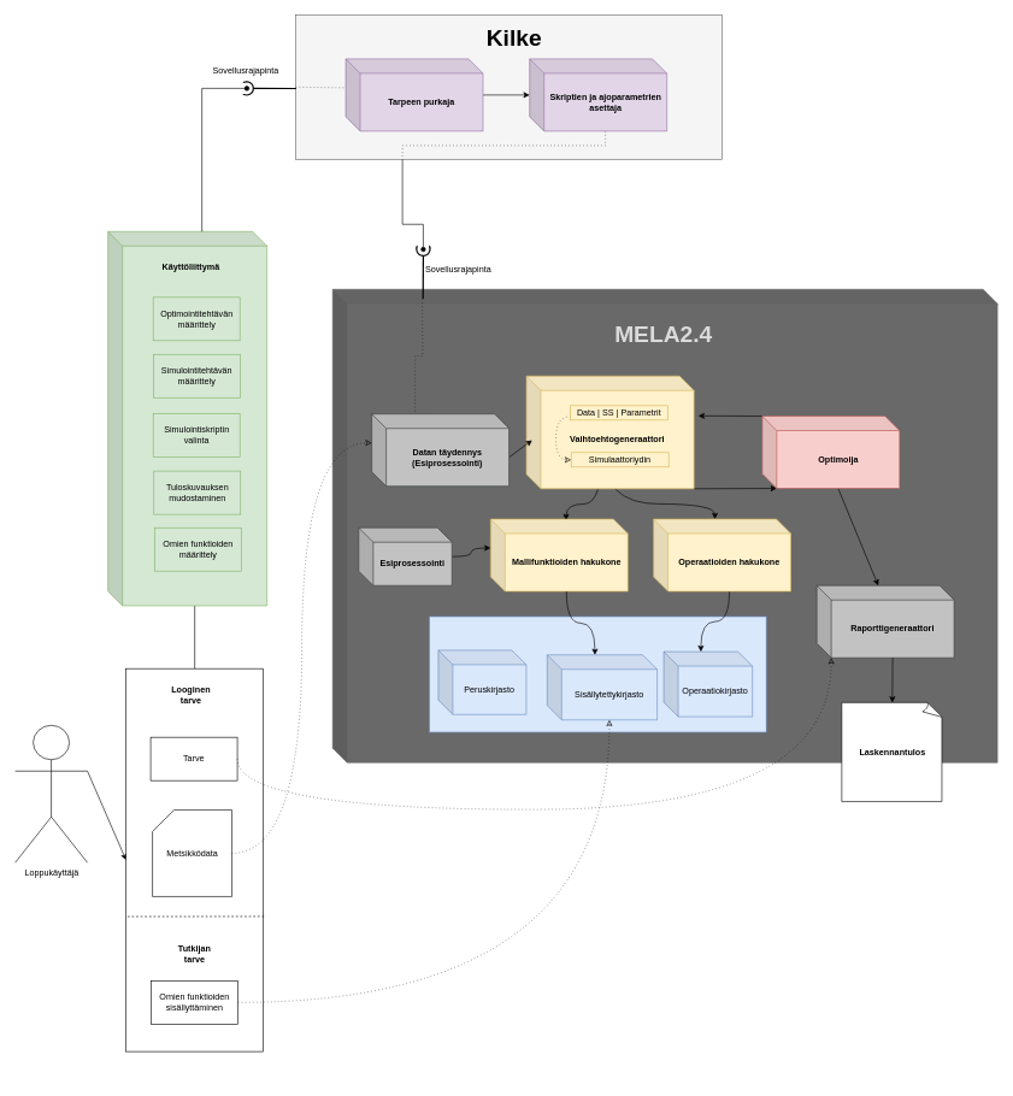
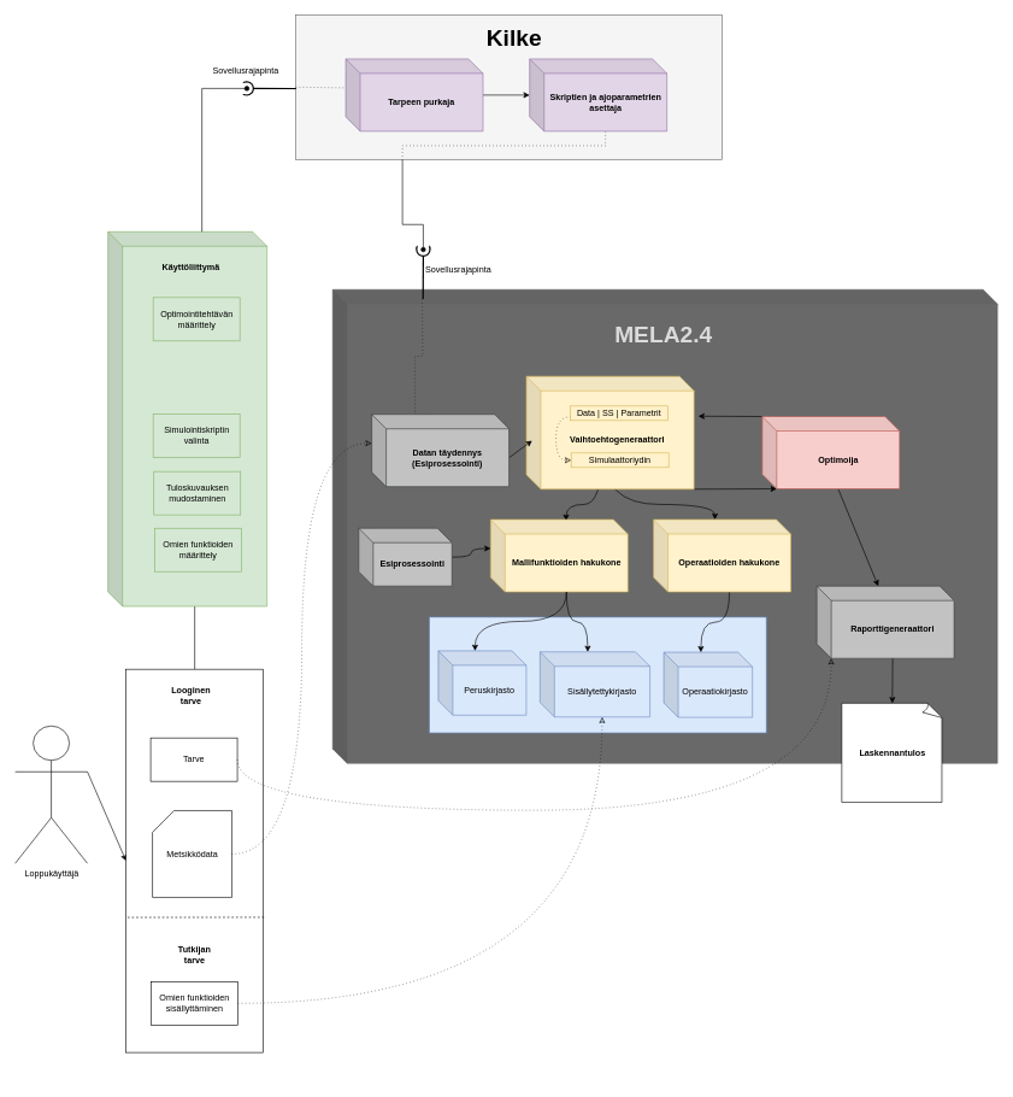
  <mxCell id="0" />
  <mxCell id="1" parent="0" />
  <mxCell id="2" value="" style="rounded=0;whiteSpace=wrap;html=1;fillColor=#f5f5f5;strokeColor=#666666;fontColor=#333333;" vertex="1" parent="1"><mxGeometry x="409" y="20" width="590" height="200" as="geometry" /></mxCell>
  <mxCell id="3" value="Käytön aloitus" style="edgeStyle=none;rounded=0;orthogonalLoop=1;jettySize=auto;html=1;exitX=0.5;exitY=0;exitDx=0;exitDy=0;entryX=0;entryY=0;entryDx=120;entryDy=348;entryPerimeter=0;fontSize=12;fontColor=#000000;" edge="1" parent="1" source="20" target="31"><mxGeometry x="0.035" relative="1" as="geometry"><mxPoint as="offset" /></mxGeometry></mxCell>
  <mxCell id="4" style="edgeStyle=none;rounded=0;orthogonalLoop=1;jettySize=auto;html=1;exitX=1;exitY=0.333;exitDx=0;exitDy=0;exitPerimeter=0;fontSize=12;fontColor=#000000;entryX=0;entryY=0.5;entryDx=0;entryDy=0;" edge="1" parent="1" source="5" target="20"><mxGeometry relative="1" as="geometry" /></mxCell>
  <mxCell id="5" value="Loppukäyttäjä" style="shape=umlActor;verticalLabelPosition=bottom;labelBackgroundColor=#ffffff;verticalAlign=top;html=1;outlineConnect=0;fontSize=12;" vertex="1" parent="1"><mxGeometry x="20.5" y="1003.5" width="100" height="190" as="geometry" /></mxCell>
  <mxCell id="6" value="" style="shape=cube;whiteSpace=wrap;html=1;boundedLbl=1;backgroundOutline=1;darkOpacity=0.05;darkOpacity2=0.1;fontSize=12;fillColor=#696969;strokeColor=#666666;fontColor=#333333;" vertex="1" parent="1"><mxGeometry x="460" y="400" width="920" height="655" as="geometry" /></mxCell>
  <mxCell id="7" value="MELA2.4" style="text;html=1;strokeColor=none;fillColor=none;align=center;verticalAlign=middle;whiteSpace=wrap;rounded=0;fontSize=32;fontColor=#DBDBDB;fontStyle=1" vertex="1" parent="1"><mxGeometry x="838" y="437.5" width="160" height="50" as="geometry" /></mxCell>
  <mxCell id="8" value="Raporttigeneraattori" style="shape=cube;whiteSpace=wrap;html=1;boundedLbl=1;backgroundOutline=1;darkOpacity=0.05;darkOpacity2=0.1;fontSize=12;fillColor=#C2C2C2;strokeColor=#36393d;fontStyle=1" vertex="1" parent="1"><mxGeometry x="1130" y="810" width="190" height="100" as="geometry" /></mxCell>
  <mxCell id="9" style="edgeStyle=none;rounded=0;orthogonalLoop=1;jettySize=auto;html=1;exitX=1;exitY=1;exitDx=0;exitDy=0;exitPerimeter=0;entryX=0;entryY=0;entryDx=20;entryDy=100;entryPerimeter=0;fontSize=12;fontColor=#000000;" edge="1" parent="1" source="12" target="16"><mxGeometry relative="1" as="geometry" /></mxCell>
  <mxCell id="10" style="edgeStyle=orthogonalEdgeStyle;rounded=0;orthogonalLoop=1;jettySize=auto;html=1;exitX=0;exitY=0;exitDx=105;exitDy=100;exitPerimeter=0;entryX=0.55;entryY=0.015;entryDx=0;entryDy=0;entryPerimeter=0;strokeColor=#000000;curved=1;" edge="1" parent="1" source="12" target="13"><mxGeometry relative="1" as="geometry" /></mxCell>
  <mxCell id="11" style="edgeStyle=orthogonalEdgeStyle;rounded=0;orthogonalLoop=1;jettySize=auto;html=1;exitX=0;exitY=0;exitDx=105;exitDy=100;exitPerimeter=0;entryX=0;entryY=0;entryDx=85;entryDy=0;entryPerimeter=0;curved=1;" edge="1" parent="1" source="12" target="61"><mxGeometry relative="1" as="geometry" /></mxCell>
  <mxCell id="12" value="&lt;div&gt;Vaihtoehtogeneraattori&lt;br&gt;&lt;/div&gt;" style="shape=cube;whiteSpace=wrap;html=1;boundedLbl=1;backgroundOutline=1;darkOpacity=0.05;darkOpacity2=0.1;fontSize=12;fillColor=#fff2cc;strokeColor=#d6b656;fontStyle=1" vertex="1" parent="1"><mxGeometry x="728" y="520" width="232" height="156" as="geometry" /></mxCell>
  <mxCell id="13" value="Mallifunktioiden hakukone" style="shape=cube;whiteSpace=wrap;html=1;boundedLbl=1;backgroundOutline=1;darkOpacity=0.05;darkOpacity2=0.1;fontSize=12;fillColor=#fff2cc;strokeColor=#d6b656;fontStyle=1" vertex="1" parent="1"><mxGeometry x="678.5" y="718" width="190" height="100" as="geometry" /></mxCell>
  <mxCell id="14" style="edgeStyle=none;rounded=0;orthogonalLoop=1;jettySize=auto;html=1;exitX=0;exitY=0;exitDx=0;exitDy=0;exitPerimeter=0;entryX=1.026;entryY=0.353;entryDx=0;entryDy=0;entryPerimeter=0;fontSize=12;fontColor=#000000;" edge="1" parent="1" source="16" target="12"><mxGeometry relative="1" as="geometry" /></mxCell>
  <mxCell id="15" style="edgeStyle=none;rounded=0;orthogonalLoop=1;jettySize=auto;html=1;exitX=0;exitY=0;exitDx=105;exitDy=100;exitPerimeter=0;entryX=0;entryY=0;entryDx=85;entryDy=0;entryPerimeter=0;fontSize=12;fontColor=#000000;" edge="1" parent="1" source="16" target="8"><mxGeometry relative="1" as="geometry" /></mxCell>
  <mxCell id="16" value="Optimoija" style="shape=cube;whiteSpace=wrap;html=1;boundedLbl=1;backgroundOutline=1;darkOpacity=0.05;darkOpacity2=0.1;fontSize=12;fillColor=#f8cecc;strokeColor=#b85450;fontStyle=1" vertex="1" parent="1"><mxGeometry x="1054.5" y="575.5" width="190" height="100" as="geometry" /></mxCell>
  <mxCell id="17" value="" style="group;fontSize=12;" vertex="1" connectable="0" parent="1"><mxGeometry x="647.5" y="866" width="300" height="160" as="geometry" /></mxCell>
  <mxCell id="18" value="Laskennantulos" style="whiteSpace=wrap;html=1;shape=mxgraph.basic.document;fontSize=12;fontStyle=1" vertex="1" parent="1"><mxGeometry x="1164.5" y="972" width="140" height="137" as="geometry" /></mxCell>
  <mxCell id="19" value="" style="group;fontSize=12;" vertex="1" connectable="0" parent="1"><mxGeometry x="174" y="925" width="190" height="570" as="geometry" /></mxCell>
  <mxCell id="20" value="" style="rounded=0;whiteSpace=wrap;html=1;fillColor=#ffffff;fontSize=12;fontColor=#000000;" vertex="1" parent="19"><mxGeometry width="190" height="530" as="geometry" /></mxCell>
  <mxCell id="21" value="Metsikködata" style="shape=card;whiteSpace=wrap;html=1;fontSize=12;" vertex="1" parent="19"><mxGeometry x="36.5" y="195.5" width="110" height="120" as="geometry" /></mxCell>
  <mxCell id="22" value="Tarve" style="rounded=0;whiteSpace=wrap;html=1;fillColor=#ffffff;fontSize=12;fontColor=#000000;" vertex="1" parent="19"><mxGeometry x="34" y="95" width="120" height="60" as="geometry" /></mxCell>
  <mxCell id="23" value="Looginen tarve" style="text;html=1;strokeColor=none;fillColor=none;align=center;verticalAlign=middle;whiteSpace=wrap;rounded=0;fontSize=12;fontColor=#000000;fontStyle=1" vertex="1" parent="19"><mxGeometry x="70" y="27" width="40" height="20" as="geometry" /></mxCell>
  <mxCell id="24" value="" style="endArrow=none;dashed=1;html=1;entryX=-0.005;entryY=0.623;entryDx=0;entryDy=0;entryPerimeter=0;" edge="1" parent="19"><mxGeometry width="50" height="50" relative="1" as="geometry"><mxPoint x="191" y="343" as="sourcePoint" /><mxPoint x="-0.95" y="343.19" as="targetPoint" /></mxGeometry></mxCell>
  <mxCell id="25" value="Omien funktioiden sisällyttäminen" style="rounded=0;whiteSpace=wrap;html=1;fillColor=#ffffff;fontSize=12;fontColor=#000000;" vertex="1" parent="19"><mxGeometry x="35" y="432" width="120" height="60" as="geometry" /></mxCell>
  <mxCell id="26" value="Tutkijan tarve" style="text;html=1;strokeColor=none;fillColor=none;align=center;verticalAlign=middle;whiteSpace=wrap;rounded=0;fontSize=12;fontColor=#000000;fontStyle=1" vertex="1" parent="19"><mxGeometry x="75" y="385" width="40" height="20" as="geometry" /></mxCell>
  <mxCell id="27" style="edgeStyle=none;rounded=0;orthogonalLoop=1;jettySize=auto;html=1;exitX=0;exitY=0;exitDx=105;exitDy=100;exitPerimeter=0;entryX=0.5;entryY=0;entryDx=0;entryDy=0;entryPerimeter=0;fontSize=12;fontColor=#000000;" edge="1" parent="1" source="8" target="18"><mxGeometry relative="1" as="geometry" /></mxCell>
  <mxCell id="28" style="edgeStyle=none;rounded=0;orthogonalLoop=1;jettySize=auto;html=1;exitX=0;exitY=0;exitDx=190;exitDy=60;exitPerimeter=0;entryX=0.034;entryY=0.57;entryDx=0;entryDy=0;entryPerimeter=0;strokeColor=#000000;" edge="1" parent="1" source="30" target="12"><mxGeometry relative="1" as="geometry" /></mxCell>
  <mxCell id="29" style="edgeStyle=orthogonalEdgeStyle;rounded=0;orthogonalLoop=1;jettySize=auto;html=1;exitX=0;exitY=0;exitDx=85;exitDy=0;exitPerimeter=0;dashed=1;dashPattern=1 4;endArrow=none;endFill=0;fontSize=32;" edge="1" parent="1"><mxGeometry relative="1" as="geometry"><mxPoint x="584" y="410" as="targetPoint" /><mxPoint x="594" y="573" as="sourcePoint" /></mxGeometry></mxCell>
  <mxCell id="30" value="&lt;div style=&quot;font-size: 12px;&quot;&gt;Datan täydennys&lt;/div&gt;&lt;div style=&quot;font-size: 12px;&quot;&gt;(Esiprosessointi)&lt;br style=&quot;font-size: 12px;&quot;&gt;&lt;/div&gt;" style="shape=cube;whiteSpace=wrap;html=1;boundedLbl=1;backgroundOutline=1;darkOpacity=0.05;darkOpacity2=0.1;fontSize=12;fillColor=#C2C2C2;strokeColor=#36393d;fontStyle=1" vertex="1" parent="1"><mxGeometry x="514" y="572.5" width="190" height="100" as="geometry" /></mxCell>
  <mxCell id="31" value="" style="shape=cube;whiteSpace=wrap;html=1;boundedLbl=1;backgroundOutline=1;darkOpacity=0.05;darkOpacity2=0.1;fontSize=12;fillColor=#d5e8d4;strokeColor=#82b366;" vertex="1" parent="1"><mxGeometry x="149" y="320" width="220" height="518" as="geometry" /></mxCell>
  <mxCell id="32" value="Käyttöliittymä" style="text;html=1;strokeColor=none;fillColor=none;align=center;verticalAlign=middle;whiteSpace=wrap;rounded=0;fontSize=12;fontColor=#000000;fontStyle=1" vertex="1" parent="1"><mxGeometry x="234" y="358.5" width="60" height="20" as="geometry" /></mxCell>
  <mxCell id="33" value="Omien funktioiden määrittely" style="rounded=0;whiteSpace=wrap;html=1;fontSize=12;fillColor=#d5e8d4;strokeColor=#82b366;" vertex="1" parent="1"><mxGeometry x="213.5" y="730" width="120" height="60" as="geometry" /></mxCell>
  <mxCell id="34" value="&lt;div&gt;Simulointiskriptin valinta&lt;/div&gt;" style="rounded=0;whiteSpace=wrap;html=1;fontSize=12;fillColor=#d5e8d4;strokeColor=#82b366;" vertex="1" parent="1"><mxGeometry x="211.5" y="572" width="120" height="60" as="geometry" /></mxCell>
  <mxCell id="35" value="Tuloskuvauksen mudostaminen" style="rounded=0;whiteSpace=wrap;html=1;fontSize=12;fillColor=#d5e8d4;strokeColor=#82b366;" vertex="1" parent="1"><mxGeometry x="212.5" y="651.5" width="120" height="60" as="geometry" /></mxCell>
  <mxCell id="36" style="edgeStyle=orthogonalEdgeStyle;rounded=0;orthogonalLoop=1;jettySize=auto;html=1;" edge="1" parent="1" source="37" target="39"><mxGeometry relative="1" as="geometry" /></mxCell>
  <mxCell id="37" value="&lt;div&gt;Tarpeen purkaja&lt;/div&gt;" style="shape=cube;whiteSpace=wrap;html=1;boundedLbl=1;backgroundOutline=1;darkOpacity=0.05;darkOpacity2=0.1;fontSize=12;fillColor=#e1d5e7;strokeColor=#9673a6;fontStyle=1" vertex="1" parent="1"><mxGeometry x="478" y="81" width="190" height="100" as="geometry" /></mxCell>
  <mxCell id="38" style="edgeStyle=orthogonalEdgeStyle;rounded=0;orthogonalLoop=1;jettySize=auto;html=1;exitX=0;exitY=0;exitDx=105;exitDy=100;exitPerimeter=0;entryX=0.25;entryY=1;entryDx=0;entryDy=0;dashed=1;dashPattern=1 4;endArrow=none;endFill=0;fontSize=32;" edge="1" parent="1" source="39" target="2"><mxGeometry relative="1" as="geometry" /></mxCell>
  <mxCell id="39" value="Skriptien ja ajoparametrien asettaja" style="shape=cube;whiteSpace=wrap;html=1;boundedLbl=1;backgroundOutline=1;darkOpacity=0.05;darkOpacity2=0.1;fontSize=12;fillColor=#e1d5e7;strokeColor=#9673a6;fontStyle=1" vertex="1" parent="1"><mxGeometry x="732.5" y="81" width="190" height="100" as="geometry" /></mxCell>
  <mxCell id="40" value="Kilke" style="text;html=1;resizable=0;points=[];autosize=1;align=left;verticalAlign=top;spacingTop=-4;fontStyle=1;fontSize=32;" vertex="1" parent="1"><mxGeometry x="671" y="31" width="40" height="20" as="geometry" /></mxCell>
  <mxCell id="41" value="" style="group" vertex="1" connectable="0" parent="1"><mxGeometry x="319.5" y="86.5" width="90" height="44.667" as="geometry" /></mxCell>
  <mxCell id="42" value="" style="ellipse;whiteSpace=wrap;html=1;aspect=fixed;shadow=0;strokeColor=#000000;fillColor=#ffffff;direction=east;rotation=-90;strokeWidth=2;" vertex="1" parent="41"><mxGeometry x="12" y="26" width="18.667" height="18.667" as="geometry" /></mxCell>
  <mxCell id="43" value="" style="ellipse;whiteSpace=wrap;html=1;aspect=fixed;shadow=0;strokeColor=none;fillColor=#ffffff;direction=east;rotation=-90;" vertex="1" parent="41"><mxGeometry x="3" y="26" width="18.667" height="18.667" as="geometry" /></mxCell>
  <mxCell id="44" value="" style="endArrow=none;html=1;entryX=0.5;entryY=1;entryDx=0;entryDy=0;exitX=0;exitY=0;exitDx=0;exitDy=288.5;exitPerimeter=0;strokeWidth=2;" edge="1" parent="41" target="42"><mxGeometry width="50" height="50" relative="1" as="geometry"><mxPoint x="90" y="35.5" as="sourcePoint" /><mxPoint x="97" y="8" as="targetPoint" /></mxGeometry></mxCell>
  <mxCell id="45" value="Sovellusrajapinta" style="text;html=1;strokeColor=none;fillColor=none;align=center;verticalAlign=middle;whiteSpace=wrap;rounded=0;" vertex="1" parent="41"><mxGeometry width="40" height="20" as="geometry" /></mxCell>
  <mxCell id="46" value="" style="group;rotation=90;" vertex="1" connectable="0" parent="1"><mxGeometry x="553" y="346" width="90" height="44.667" as="geometry" /></mxCell>
  <mxCell id="47" value="" style="ellipse;whiteSpace=wrap;html=1;aspect=fixed;shadow=0;strokeColor=#000000;fillColor=#ffffff;direction=east;rotation=0;strokeWidth=2;" vertex="1" parent="46"><mxGeometry x="23" y="-11" width="18.667" height="18.667" as="geometry" /></mxCell>
  <mxCell id="48" value="" style="ellipse;whiteSpace=wrap;html=1;aspect=fixed;shadow=0;strokeColor=none;fillColor=#ffffff;direction=east;rotation=0;" vertex="1" parent="46"><mxGeometry x="23" y="-20" width="18.667" height="18.667" as="geometry" /></mxCell>
  <mxCell id="49" value="" style="endArrow=none;html=1;entryX=0.5;entryY=1;entryDx=0;entryDy=0;exitX=0;exitY=0;exitDx=0;exitDy=288.5;exitPerimeter=0;strokeWidth=2;" edge="1" parent="46" target="47"><mxGeometry width="50" height="50" relative="1" as="geometry"><mxPoint x="32" y="67" as="sourcePoint" /><mxPoint x="59" y="74" as="targetPoint" /></mxGeometry></mxCell>
  <mxCell id="50" value="Sovellusrajapinta" style="text;html=1;strokeColor=none;fillColor=none;align=center;verticalAlign=middle;whiteSpace=wrap;rounded=0;rotation=0;" vertex="1" parent="1"><mxGeometry x="614" y="362" width="40" height="20" as="geometry" /></mxCell>
  <mxCell id="51" style="edgeStyle=orthogonalEdgeStyle;rounded=0;orthogonalLoop=1;jettySize=auto;html=1;entryX=0.5;entryY=1;entryDx=0;entryDy=0;endArrow=oval;endFill=1;exitX=0.25;exitY=1;exitDx=0;exitDy=0;" edge="1" parent="1" source="2" target="48"><mxGeometry relative="1" as="geometry"><mxPoint x="585" y="220" as="sourcePoint" /><Array as="points"><mxPoint x="557" y="310" /><mxPoint x="585" y="310" /></Array></mxGeometry></mxCell>
  <mxCell id="52" style="edgeStyle=orthogonalEdgeStyle;rounded=0;orthogonalLoop=1;jettySize=auto;html=1;entryX=0.5;entryY=1;entryDx=0;entryDy=0;endArrow=oval;endFill=1;fontSize=32;" edge="1" parent="1" source="31" target="43"><mxGeometry relative="1" as="geometry"><Array as="points"><mxPoint x="279" y="122" /></Array></mxGeometry></mxCell>
  <mxCell id="53" value="&lt;br&gt;&lt;div style=&quot;font-size: 12px&quot;&gt;&lt;font style=&quot;font-size: 12px&quot;&gt;&lt;br&gt;&lt;/font&gt;&lt;/div&gt;" style="text;html=1;resizable=0;points=[];autosize=1;align=left;verticalAlign=top;spacingTop=-4;fontSize=32;" vertex="1" parent="1"><mxGeometry x="784.5" y="1150" width="20" height="80" as="geometry" /></mxCell>
  <mxCell id="54" style="edgeStyle=orthogonalEdgeStyle;rounded=0;orthogonalLoop=1;jettySize=auto;html=1;exitX=0;exitY=0.5;exitDx=0;exitDy=0;entryX=0;entryY=0;entryDx=0;entryDy=40;entryPerimeter=0;endArrow=none;endFill=0;fontSize=32;dashed=1;dashPattern=1 4;" edge="1" parent="1" source="2" target="37"><mxGeometry relative="1" as="geometry"><Array as="points"><mxPoint x="409" y="121" /></Array></mxGeometry></mxCell>
  <mxCell id="55" value="" style="group" vertex="1" connectable="0" parent="1"><mxGeometry x="634" y="853" width="426" height="160" as="geometry" /></mxCell>
  <mxCell id="56" value="" style="rounded=0;whiteSpace=wrap;html=1;fillColor=#dae8fc;fontSize=12;strokeColor=#6c8ebf;" vertex="1" parent="55"><mxGeometry x="-40" width="466" height="160" as="geometry" /></mxCell>
- <mxCell id="57" value="Sisällytettykirjasto" style="shape=cube;whiteSpace=wrap;html=1;boundedLbl=1;backgroundOutline=1;darkOpacity=0.05;darkOpacity2=0.1;fontSize=12;fillColor=#dae8fc;strokeColor=#6c8ebf;" vertex="1" parent="55"><mxGeometry x="122.857" y="53" width="152.143" height="90" as="geometry" /></mxCell>
+ <mxCell id="57" value="Sisällytettykirjasto" style="shape=cube;whiteSpace=wrap;html=1;boundedLbl=1;backgroundOutline=1;darkOpacity=0.05;darkOpacity2=0.1;fontSize=12;fillColor=#dae8fc;strokeColor=#6c8ebf;" vertex="1" parent="55"><mxGeometry x="112.857" y="48" width="152.143" height="90" as="geometry" /></mxCell>
  <mxCell id="58" value="Peruskirjasto" style="shape=cube;whiteSpace=wrap;html=1;boundedLbl=1;backgroundOutline=1;darkOpacity=0.05;darkOpacity2=0.1;fontSize=12;fillColor=#dae8fc;strokeColor=#6c8ebf;" vertex="1" parent="55"><mxGeometry x="-27.857" y="46.5" width="121.714" height="89" as="geometry" /></mxCell>
  <mxCell id="59" value="Operaatiokirjasto" style="shape=cube;whiteSpace=wrap;html=1;boundedLbl=1;backgroundOutline=1;darkOpacity=0.05;darkOpacity2=0.1;fontSize=12;fillColor=#dae8fc;strokeColor=#6c8ebf;" vertex="1" parent="55"><mxGeometry x="284.15" y="48.5" width="122.729" height="90" as="geometry" /></mxCell>
  <mxCell id="60" style="edgeStyle=orthogonalEdgeStyle;curved=1;rounded=0;orthogonalLoop=1;jettySize=auto;html=1;exitX=0;exitY=0;exitDx=105;exitDy=100;exitPerimeter=0;entryX=0;entryY=0;entryDx=51.364;entryDy=0;entryPerimeter=0;endArrow=classic;endFill=1;" edge="1" parent="1" source="61" target="59"><mxGeometry relative="1" as="geometry" /></mxCell>
  <mxCell id="61" value="Operaatioiden hakukone" style="shape=cube;whiteSpace=wrap;html=1;boundedLbl=1;backgroundOutline=1;darkOpacity=0.05;darkOpacity2=0.1;fontSize=12;fillColor=#fff2cc;strokeColor=#d6b656;fontStyle=1" vertex="1" parent="1"><mxGeometry x="904" y="718" width="190" height="100" as="geometry" /></mxCell>
  <mxCell id="62" style="edgeStyle=orthogonalEdgeStyle;curved=1;rounded=0;orthogonalLoop=1;jettySize=auto;html=1;entryX=0;entryY=0;entryDx=0;entryDy=40;entryPerimeter=0;" edge="1" parent="1" source="63" target="13"><mxGeometry relative="1" as="geometry" /></mxCell>
  <mxCell id="63" value="Esiprosessointi" style="shape=cube;whiteSpace=wrap;html=1;boundedLbl=1;backgroundOutline=1;darkOpacity=0.05;darkOpacity2=0.1;fontSize=12;fillColor=#C2C2C2;strokeColor=#36393d;fontStyle=1" vertex="1" parent="1"><mxGeometry x="496" y="730" width="129" height="80" as="geometry" /></mxCell>
  <mxCell id="64" value="Optimointitehtävän määrittely" style="rounded=0;whiteSpace=wrap;html=1;fontSize=12;fillColor=#d5e8d4;strokeColor=#82b366;" vertex="1" parent="1"><mxGeometry x="211.5" y="411" width="120" height="60" as="geometry" /></mxCell>
- <mxCell id="65" value="Simulointitehtävän määrittely" style="rounded=0;whiteSpace=wrap;html=1;fontSize=12;fillColor=#d5e8d4;strokeColor=#82b366;" vertex="1" parent="1"><mxGeometry x="212" y="490" width="120" height="60" as="geometry" /></mxCell>
+ <mxCell id="66" value="" style="edgeStyle=orthogonalEdgeStyle;rounded=0;orthogonalLoop=1;jettySize=auto;html=1;exitX=0;exitY=0;exitDx=105;exitDy=100;exitPerimeter=0;entryX=0;entryY=0;entryDx=50.857;entryDy=0;fontSize=12;fontColor=#000000;entryPerimeter=0;curved=1;" edge="1" parent="1" source="13" target="58"><mxGeometry x="0.033" relative="1" as="geometry"><mxPoint as="offset" /></mxGeometry></mxCell>
  <mxCell id="67" style="edgeStyle=orthogonalEdgeStyle;curved=1;rounded=0;orthogonalLoop=1;jettySize=auto;html=1;exitX=0;exitY=0;exitDx=105;exitDy=100;exitPerimeter=0;entryX=0;entryY=0;entryDx=66.071;entryDy=0;entryPerimeter=0;endArrow=classic;endFill=1;" edge="1" parent="1" source="13" target="57"><mxGeometry relative="1" as="geometry" /></mxCell>
  <mxCell id="68" style="edgeStyle=orthogonalEdgeStyle;curved=1;rounded=0;orthogonalLoop=1;jettySize=auto;html=1;exitX=0;exitY=0.75;exitDx=0;exitDy=0;entryX=0;entryY=0.5;entryDx=0;entryDy=0;endArrow=classic;endFill=0;dashed=1;dashPattern=1 4;" edge="1" parent="1" source="69" target="70"><mxGeometry relative="1" as="geometry" /></mxCell>
  <mxCell id="69" value="Data | SS | Parametrit" style="rounded=0;whiteSpace=wrap;html=1;strokeColor=#d6b656;fillColor=#fff2cc;" vertex="1" parent="1"><mxGeometry x="789" y="561" width="135" height="20" as="geometry" /></mxCell>
  <mxCell id="70" value="Simulaattoriydin" style="rounded=0;whiteSpace=wrap;html=1;strokeColor=#d6b656;fillColor=#fff2cc;" vertex="1" parent="1"><mxGeometry x="790" y="626" width="135" height="20" as="geometry" /></mxCell>
  <mxCell id="71" style="edgeStyle=orthogonalEdgeStyle;curved=1;rounded=0;orthogonalLoop=1;jettySize=auto;html=1;exitX=1;exitY=0.5;exitDx=0;exitDy=0;entryX=0;entryY=0;entryDx=86.071;entryDy=90;entryPerimeter=0;dashed=1;dashPattern=1 4;endArrow=classic;endFill=0;" edge="1" parent="1" source="25" target="57"><mxGeometry relative="1" as="geometry" /></mxCell>
  <mxCell id="72" style="edgeStyle=orthogonalEdgeStyle;curved=1;rounded=0;orthogonalLoop=1;jettySize=auto;html=1;exitX=1;exitY=0.5;exitDx=0;exitDy=0;exitPerimeter=0;entryX=0;entryY=0;entryDx=0;entryDy=40;entryPerimeter=0;dashed=1;dashPattern=1 4;endArrow=classic;endFill=0;" edge="1" parent="1" source="21" target="30"><mxGeometry relative="1" as="geometry" /></mxCell>
  <mxCell id="73" style="edgeStyle=orthogonalEdgeStyle;curved=1;rounded=0;orthogonalLoop=1;jettySize=auto;html=1;exitX=1;exitY=0.5;exitDx=0;exitDy=0;entryX=0;entryY=0;entryDx=20;entryDy=100;entryPerimeter=0;dashed=1;dashPattern=1 4;endArrow=classic;endFill=0;" edge="1" parent="1" source="22" target="8"><mxGeometry relative="1" as="geometry"><Array as="points"><mxPoint x="328" y="1120" /><mxPoint x="1150" y="1120" /></Array></mxGeometry></mxCell>
